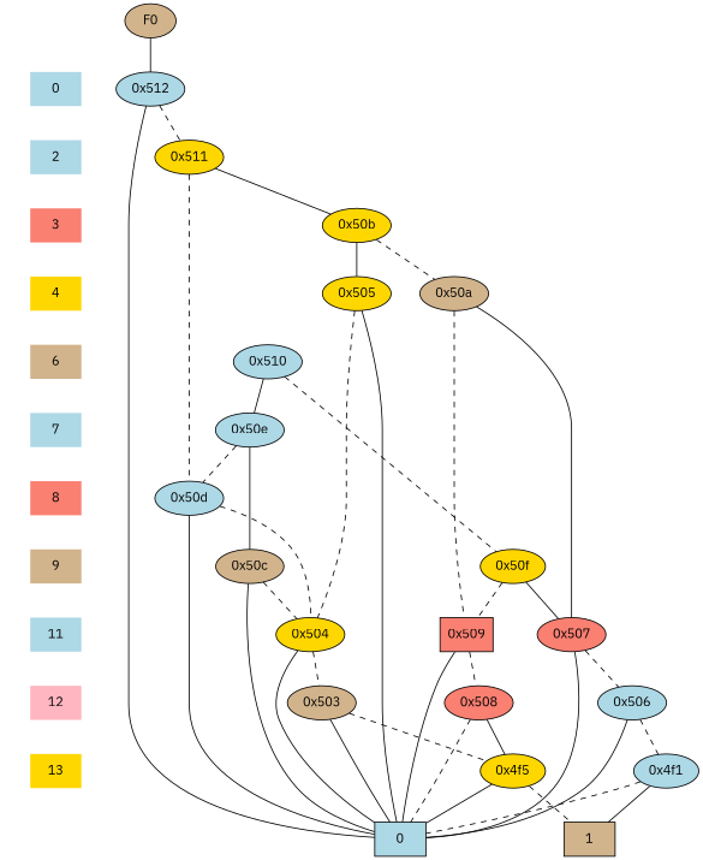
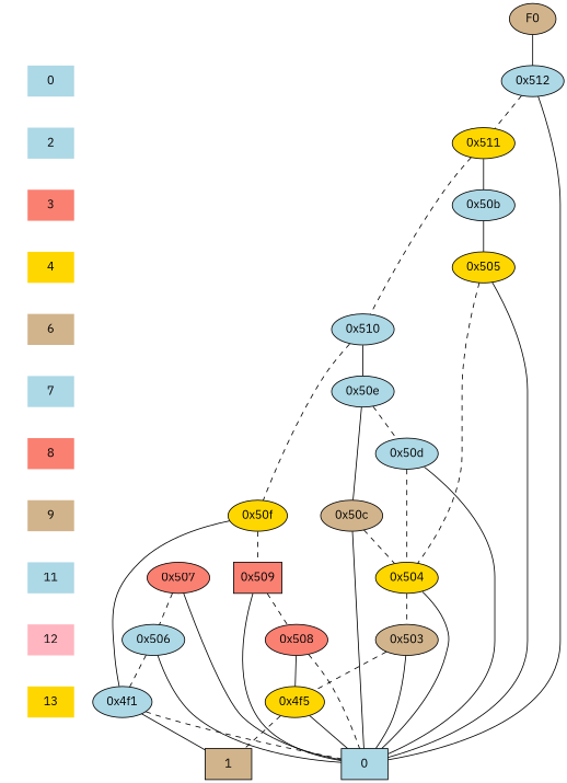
  digraph {
    fontname="IBM Plex Sans"
    node [fontname="IBM Plex Sans" style=filled fillcolor=lightblue]
    edge [dir=none fontname="IBM Plex Sans"]
    "CONST NODES" [shape=plaintext style=invis fillcolor=""]
    " 0 " [shape=plaintext]
    " 2 " [shape=plaintext]
    " 3 " [fillcolor=salmon shape=plaintext]
    " 4 " [fillcolor=gold shape=plaintext]
    " 6 " [fillcolor=tan shape=plaintext]
    " 7 " [shape=plaintext]
    " 8 " [fillcolor=salmon shape=plaintext]
    " 9 " [fillcolor=tan shape=plaintext]
    " 11 " [shape=plaintext]
    " 12 " [fillcolor=lightpink shape=plaintext]
    " 13 " [fillcolor=gold shape=plaintext]
    F0 [fillcolor=tan shape=ellipse]
    "0x512"
    "0x511" [fillcolor=gold]
-   "0x50b" [fillcolor=gold]
-   "0x50a" [fillcolor=tan]
+   "0x50b"
    "0x505" [fillcolor=gold]
    "0x510"
    "0x50e"
    "0x50d"
    "0x50f" [fillcolor=gold]
    "0x50c" [fillcolor=tan]
    "0x504" [fillcolor=gold]
    "0x507" [fillcolor=salmon]
    "0x509" [fillcolor=salmon shape=box]
    "0x506"
    "0x503" [fillcolor=tan]
    "0x508" [fillcolor=salmon]
    "0x4f1"
    "0x4f5" [fillcolor=gold]
    n32 [label=0 shape=box]
    n33 [fillcolor=tan label=1 shape=box]
    subgraph sub_1 {
      "CONST NODES"
      " 0 "
      " 2 "
      " 3 "
      " 4 "
      " 6 "
      " 7 "
      " 8 "
      " 9 "
      " 11 "
      " 12 "
      " 13 "
    }
    subgraph sub_2 {
      rank=same
      F0
    }
    subgraph sub_3 {
      rank=same
      " 0 "
      "0x512"
    }
    subgraph sub_4 {
      rank=same
      " 2 "
      "0x511"
    }
    subgraph sub_5 {
      rank=same
      " 3 "
      "0x50b"
    }
    subgraph sub_6 {
      rank=same
      " 4 "
-     "0x50a"
      "0x505"
    }
    subgraph sub_7 {
      rank=same
      " 6 "
      "0x510"
    }
    subgraph sub_8 {
      rank=same
      " 7 "
      "0x50e"
    }
    subgraph sub_9 {
      rank=same
      " 8 "
      "0x50d"
    }
    subgraph sub_10 {
      rank=same
      " 9 "
      "0x50f"
      "0x50c"
    }
    subgraph sub_11 {
      rank=same
      " 11 "
      "0x504"
      "0x507"
      "0x509"
    }
    subgraph sub_12 {
      rank=same
      " 12 "
      "0x506"
      "0x503"
      "0x508"
    }
    subgraph sub_13 {
      rank=same
      " 13 "
      "0x4f1"
      "0x4f5"
    }
    subgraph sub_14 {
      rank=same
      "CONST NODES"
      subgraph sub_15 {
        rank=same
        n32
        n33
      }
    }
    " 0 " -> " 2 " [style=invis]
    " 2 " -> " 3 " [style=invis]
    " 3 " -> " 4 " [style=invis]
    " 4 " -> " 6 " [style=invis]
    " 6 " -> " 7 " [style=invis]
    " 7 " -> " 8 " [style=invis]
    " 8 " -> " 9 " [style=invis]
    " 9 " -> " 11 " [style=invis]
    " 11 " -> " 12 " [style=invis]
    " 12 " -> " 13 " [style=invis]
    " 13 " -> "CONST NODES" [style=invis]
    F0 -> "0x512" [style=solid]
    "0x512" -> "0x511" [style=dashed]
    "0x512" -> n32
    "0x511" -> "0x50b"
-   "0x511" -> "0x50d" [style=dashed]
-   "0x50b" -> "0x50a" [style=dashed]
+   "0x511" -> "0x510" [style=dashed]
    "0x50b" -> "0x505"
-   "0x50a" -> "0x507"
-   "0x50a" -> "0x509" [style=dashed]
    "0x505" -> "0x504" [style=dashed]
    "0x505" -> n32
    "0x510" -> "0x50e"
    "0x510" -> "0x50f" [style=dashed]
    "0x50e" -> "0x50d" [style=dashed]
    "0x50e" -> "0x50c"
    "0x50d" -> "0x504" [style=dashed]
    "0x50d" -> n32
-   "0x50f" -> "0x507"
+   "0x50f" -> "0x4f1"
    "0x50f" -> "0x509" [style=dashed]
    "0x50c" -> "0x504" [style=dashed]
    "0x50c" -> n32
    "0x504" -> "0x503" [style=dashed]
    "0x504" -> n32
    "0x507" -> "0x506" [style=dashed]
    "0x507" -> n32
    "0x509" -> "0x508" [style=dashed]
    "0x509" -> n32
    "0x506" -> "0x4f1" [style=dashed]
    "0x506" -> n32
    "0x503" -> "0x4f5" [style=dashed]
    "0x503" -> n32
    "0x508" -> "0x4f5"
    "0x508" -> n32 [style=dashed]
    "0x4f1" -> n32 [style=dashed]
    "0x4f1" -> n33
    "0x4f5" -> n32
    "0x4f5" -> n33 [style=dashed]
  }
